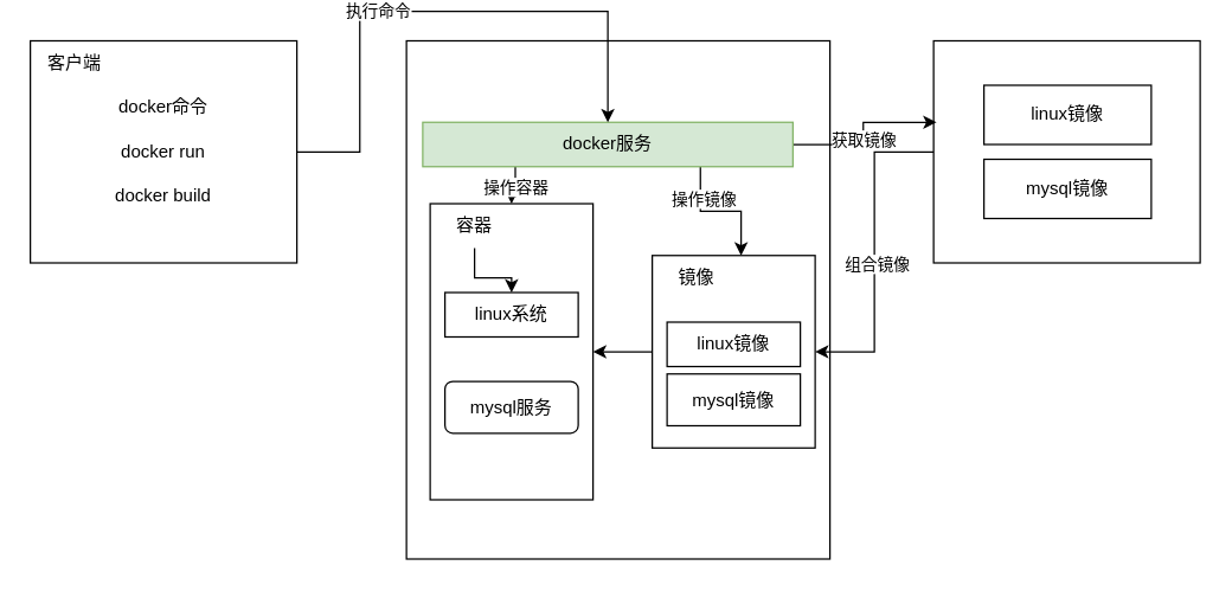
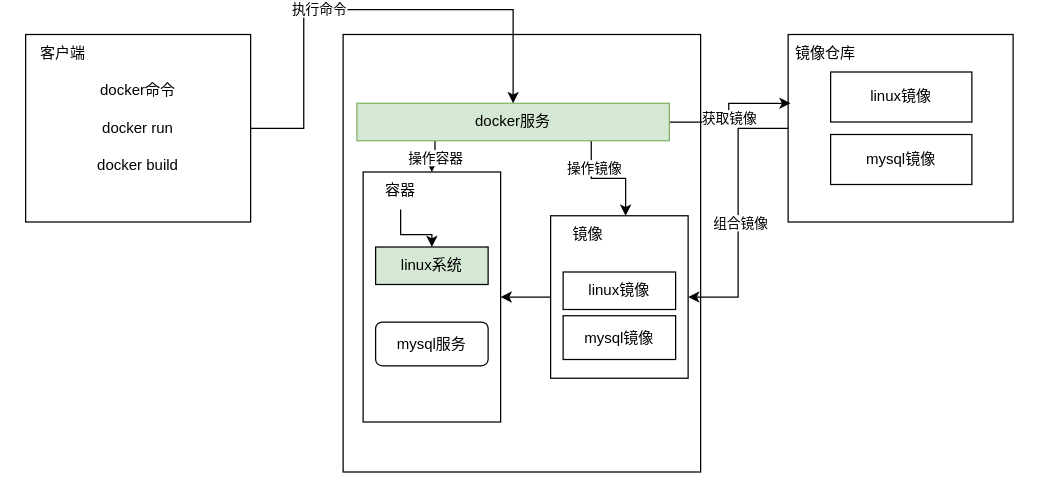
  <mxCell id="0" />
  <mxCell id="1" parent="0" />
  <mxCell id="2" value="" style="rounded=0;whiteSpace=wrap;html=1;" vertex="1" parent="1"><mxGeometry x="20" y="20" width="180" height="150" as="geometry" /></mxCell>
  <mxCell id="3" value="" style="rounded=0;whiteSpace=wrap;html=1;" vertex="1" parent="1"><mxGeometry x="274" y="20" width="286" height="350" as="geometry" /></mxCell>
  <mxCell id="4" style="edgeStyle=orthogonalEdgeStyle;rounded=0;orthogonalLoop=1;jettySize=auto;html=1;" edge="1" parent="1" source="6" target="23"><mxGeometry relative="1" as="geometry" /></mxCell>
  <mxCell id="5" value="组合镜像" style="edgeLabel;html=1;align=center;verticalAlign=middle;resizable=0;points=[];" vertex="1" connectable="0" parent="4"><mxGeometry x="0.07" y="1" relative="1" as="geometry"><mxPoint as="offset" /></mxGeometry></mxCell>
  <mxCell id="6" value="" style="rounded=0;whiteSpace=wrap;html=1;" vertex="1" parent="1"><mxGeometry x="630" y="20" width="180" height="150" as="geometry" /></mxCell>
  <mxCell id="7" value="客户端" style="text;html=1;strokeColor=none;fillColor=none;align=center;verticalAlign=middle;whiteSpace=wrap;rounded=0;" vertex="1" parent="1"><mxGeometry x="20" y="20" width="60" height="30" as="geometry" /></mxCell>
  <mxCell id="8" value="docker命令" style="text;html=1;strokeColor=none;fillColor=none;align=center;verticalAlign=middle;whiteSpace=wrap;rounded=0;" vertex="1" parent="1"><mxGeometry x="70" y="50" width="80" height="30" as="geometry" /></mxCell>
  <mxCell id="9" value="docker run" style="text;html=1;strokeColor=none;fillColor=none;align=center;verticalAlign=middle;whiteSpace=wrap;rounded=0;" vertex="1" parent="1"><mxGeometry x="70" y="80" width="80" height="30" as="geometry" /></mxCell>
  <mxCell id="10" value="docker build" style="text;html=1;strokeColor=none;fillColor=none;align=center;verticalAlign=middle;whiteSpace=wrap;rounded=0;" vertex="1" parent="1"><mxGeometry x="70" y="110" width="80" height="30" as="geometry" /></mxCell>
  <mxCell id="11" style="edgeStyle=orthogonalEdgeStyle;rounded=0;orthogonalLoop=1;jettySize=auto;html=1;entryX=0.011;entryY=0.367;entryDx=0;entryDy=0;entryPerimeter=0;" edge="1" parent="1" source="16" target="6"><mxGeometry relative="1" as="geometry" /></mxCell>
  <mxCell id="12" value="获取镜像" style="edgeLabel;html=1;align=center;verticalAlign=middle;resizable=0;points=[];" vertex="1" connectable="0" parent="11"><mxGeometry x="-0.088" y="-1" relative="1" as="geometry"><mxPoint x="-1" as="offset" /></mxGeometry></mxCell>
  <mxCell id="13" value="操作容器" style="edgeStyle=orthogonalEdgeStyle;rounded=0;orthogonalLoop=1;jettySize=auto;html=1;exitX=0.25;exitY=1;exitDx=0;exitDy=0;" edge="1" parent="1" source="16" target="19"><mxGeometry relative="1" as="geometry" /></mxCell>
  <mxCell id="14" style="edgeStyle=orthogonalEdgeStyle;rounded=0;orthogonalLoop=1;jettySize=auto;html=1;exitX=0.75;exitY=1;exitDx=0;exitDy=0;entryX=1;entryY=0;entryDx=0;entryDy=0;" edge="1" parent="1" source="16" target="24"><mxGeometry relative="1" as="geometry" /></mxCell>
  <mxCell id="15" value="操作镜像" style="edgeLabel;html=1;align=center;verticalAlign=middle;resizable=0;points=[];" vertex="1" connectable="0" parent="14"><mxGeometry x="-0.528" y="2" relative="1" as="geometry"><mxPoint as="offset" /></mxGeometry></mxCell>
  <mxCell id="16" value="docker服务" style="rounded=0;whiteSpace=wrap;html=1;fillColor=#d5e8d4;strokeColor=#82b366;" vertex="1" parent="1"><mxGeometry x="285" y="75" width="250" height="30" as="geometry" /></mxCell>
  <mxCell id="17" style="edgeStyle=orthogonalEdgeStyle;rounded=0;orthogonalLoop=1;jettySize=auto;html=1;entryX=0.5;entryY=0;entryDx=0;entryDy=0;" edge="1" parent="1" source="2" target="16"><mxGeometry relative="1" as="geometry"><mxPoint x="270" y="95" as="targetPoint" /></mxGeometry></mxCell>
  <mxCell id="18" value="执行命令" style="edgeLabel;html=1;align=center;verticalAlign=middle;resizable=0;points=[];" vertex="1" connectable="0" parent="17"><mxGeometry x="-0.216" y="1" relative="1" as="geometry"><mxPoint as="offset" /></mxGeometry></mxCell>
  <mxCell id="19" value="" style="rounded=0;whiteSpace=wrap;html=1;" vertex="1" parent="1"><mxGeometry x="290" y="130" width="110" height="200" as="geometry" /></mxCell>
  <mxCell id="20" value="" style="edgeStyle=orthogonalEdgeStyle;rounded=0;orthogonalLoop=1;jettySize=auto;html=1;" edge="1" parent="1" source="21" target="30"><mxGeometry relative="1" as="geometry" /></mxCell>
  <mxCell id="21" value="容器" style="text;html=1;strokeColor=none;fillColor=none;align=center;verticalAlign=middle;whiteSpace=wrap;rounded=0;" vertex="1" parent="1"><mxGeometry x="290" y="130" width="60" height="30" as="geometry" /></mxCell>
  <mxCell id="22" style="edgeStyle=orthogonalEdgeStyle;rounded=0;orthogonalLoop=1;jettySize=auto;html=1;entryX=1;entryY=0.5;entryDx=0;entryDy=0;" edge="1" parent="1" source="23" target="19"><mxGeometry relative="1" as="geometry" /></mxCell>
  <mxCell id="23" value="" style="rounded=0;whiteSpace=wrap;html=1;" vertex="1" parent="1"><mxGeometry x="440" y="165" width="110" height="130" as="geometry" /></mxCell>
  <mxCell id="24" value="镜像" style="text;html=1;strokeColor=none;fillColor=none;align=center;verticalAlign=middle;whiteSpace=wrap;rounded=0;" vertex="1" parent="1"><mxGeometry x="440" y="165" width="60" height="30" as="geometry" /></mxCell>
+ <mxCell id="25" value="镜像仓库" style="text;html=1;strokeColor=none;fillColor=none;align=center;verticalAlign=middle;whiteSpace=wrap;rounded=0;" vertex="1" parent="1"><mxGeometry x="630" y="20" width="60" height="30" as="geometry" /></mxCell>
  <mxCell id="26" value="linux镜像" style="rounded=0;whiteSpace=wrap;html=1;" vertex="1" parent="1"><mxGeometry x="664" y="50" width="113" height="40" as="geometry" /></mxCell>
  <mxCell id="27" value="mysql镜像" style="rounded=0;whiteSpace=wrap;html=1;" vertex="1" parent="1"><mxGeometry x="664" y="100" width="113" height="40" as="geometry" /></mxCell>
  <mxCell id="28" value="linux镜像" style="rounded=0;whiteSpace=wrap;html=1;" vertex="1" parent="1"><mxGeometry x="450" y="210" width="90" height="30" as="geometry" /></mxCell>
  <mxCell id="29" value="mysql镜像" style="rounded=0;whiteSpace=wrap;html=1;" vertex="1" parent="1"><mxGeometry x="450" y="245" width="90" height="35" as="geometry" /></mxCell>
- <mxCell id="30" value="linux系统" style="rounded=0;whiteSpace=wrap;html=1;" vertex="1" parent="1"><mxGeometry x="300" y="190" width="90" height="30" as="geometry" /></mxCell>
+ <mxCell id="30" value="linux系统" style="rounded=0;whiteSpace=wrap;html=1;fillColor=#d5e8d4;" vertex="1" parent="1"><mxGeometry x="300" y="190" width="90" height="30" as="geometry" /></mxCell>
  <mxCell id="31" value="mysql服务" style="whiteSpace=wrap;html=1;rounded=1;" vertex="1" parent="1"><mxGeometry x="300" y="250" width="90" height="35" as="geometry" /></mxCell>
